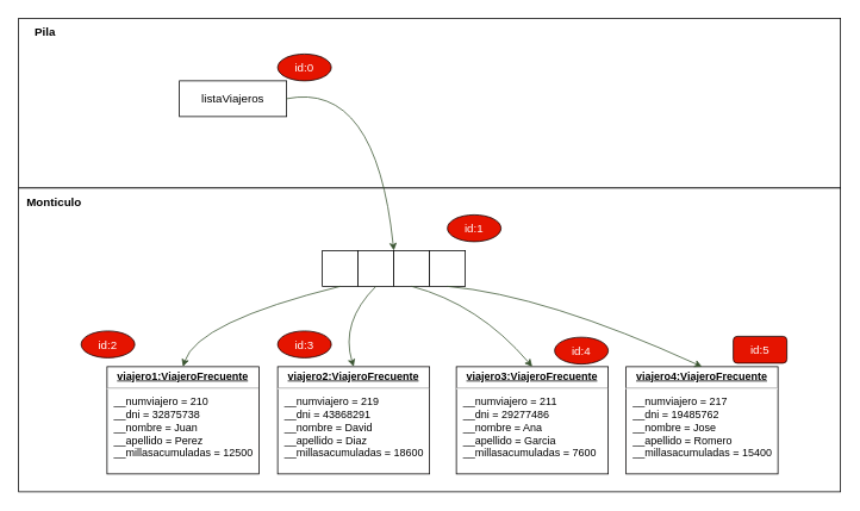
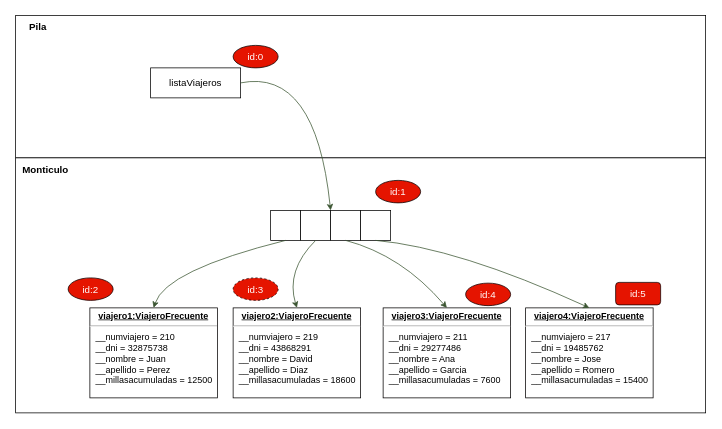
  <mxCell id="0" />
  <mxCell id="1" parent="0" />
  <mxCell id="2" value="" style="rounded=0;whiteSpace=wrap;html=1;" vertex="1" parent="1"><mxGeometry x="20" y="20" width="920" height="190" as="geometry" /></mxCell>
  <mxCell id="3" value="" style="rounded=0;whiteSpace=wrap;html=1;" vertex="1" parent="1"><mxGeometry x="20" y="210" width="920" height="340" as="geometry" /></mxCell>
  <mxCell id="4" value="&lt;b&gt;&lt;font style=&quot;font-size: 13px;&quot;&gt;Pila&lt;/font&gt;&lt;/b&gt;" style="text;html=1;strokeColor=none;fillColor=none;align=center;verticalAlign=middle;whiteSpace=wrap;rounded=0;" vertex="1" parent="1"><mxGeometry x="20" y="20" width="60" height="30" as="geometry" /></mxCell>
  <mxCell id="5" value="&lt;b&gt;Monticulo&lt;/b&gt;" style="text;html=1;strokeColor=none;fillColor=none;align=center;verticalAlign=middle;whiteSpace=wrap;rounded=0;fontSize=13;" vertex="1" parent="1"><mxGeometry x="30" y="210" width="60" height="30" as="geometry" /></mxCell>
  <mxCell id="6" value="listaViajeros" style="rounded=0;whiteSpace=wrap;html=1;fontSize=13;" vertex="1" parent="1"><mxGeometry x="200" y="90" width="120" height="40" as="geometry" /></mxCell>
  <mxCell id="7" value="" style="group" vertex="1" connectable="0" parent="1"><mxGeometry x="360" y="280" width="160" height="40" as="geometry" /></mxCell>
  <mxCell id="8" value="" style="rounded=0;whiteSpace=wrap;html=1;fontSize=13;" vertex="1" parent="7"><mxGeometry width="40" height="40" as="geometry" /></mxCell>
  <mxCell id="9" value="" style="rounded=0;whiteSpace=wrap;html=1;fontSize=13;" vertex="1" parent="7"><mxGeometry x="40" width="40" height="40" as="geometry" /></mxCell>
  <mxCell id="10" value="" style="rounded=0;whiteSpace=wrap;html=1;fontSize=13;" vertex="1" parent="7"><mxGeometry x="80" width="40" height="40" as="geometry" /></mxCell>
  <mxCell id="11" value="" style="rounded=0;whiteSpace=wrap;html=1;fontSize=13;" vertex="1" parent="7"><mxGeometry x="120" width="40" height="40" as="geometry" /></mxCell>
  <mxCell id="12" value="id:0" style="ellipse;whiteSpace=wrap;html=1;fontSize=13;fillColor=#e51400;fontColor=#ffffff;strokeColor=#000000;" vertex="1" parent="1"><mxGeometry x="310" y="60" width="60" height="30" as="geometry" /></mxCell>
  <mxCell id="13" style="edgeStyle=orthogonalEdgeStyle;rounded=0;orthogonalLoop=1;jettySize=auto;html=1;exitX=0.5;exitY=1;exitDx=0;exitDy=0;fontSize=13;" edge="1" parent="1" source="12" target="12"><mxGeometry relative="1" as="geometry" /></mxCell>
  <mxCell id="14" value="id:1" style="ellipse;whiteSpace=wrap;html=1;fontSize=13;fillColor=#e51400;fontColor=#ffffff;strokeColor=#030000;" vertex="1" parent="1"><mxGeometry x="500" y="240" width="60" height="30" as="geometry" /></mxCell>
- <mxCell id="15" value="id:3" style="ellipse;whiteSpace=wrap;html=1;fontSize=13;fillColor=#e51400;fontColor=#ffffff;strokeColor=#0F0000;" vertex="1" parent="1"><mxGeometry x="310" y="370" width="60" height="30" as="geometry" /></mxCell>
+ <mxCell id="15" value="id:3" style="ellipse;whiteSpace=wrap;html=1;fontSize=13;fillColor=#e51400;fontColor=#ffffff;strokeColor=#0F0000;dashed=1;" vertex="1" parent="1"><mxGeometry x="310" y="370" width="60" height="30" as="geometry" /></mxCell>
  <mxCell id="16" value="&lt;p style=&quot;margin:0px;margin-top:4px;text-align:center;text-decoration:underline;&quot;&gt;&lt;b&gt;viajero1:ViajeroFrecuente&lt;/b&gt;&lt;/p&gt;&lt;hr&gt;&lt;p style=&quot;margin:0px;margin-left:8px;&quot;&gt;__numviajero = 210&lt;/p&gt;&lt;p style=&quot;margin:0px;margin-left:8px;&quot;&gt;__dni = 32875738&lt;/p&gt;&lt;p style=&quot;margin:0px;margin-left:8px;&quot;&gt;__nombre = Juan&lt;/p&gt;&lt;p style=&quot;margin:0px;margin-left:8px;&quot;&gt;__apellido = Perez&lt;/p&gt;&lt;p style=&quot;margin:0px;margin-left:8px;&quot;&gt;__millasacumuladas = 12500&lt;/p&gt;" style="verticalAlign=top;align=left;overflow=fill;fontSize=12;fontFamily=Helvetica;html=1;strokeColor=#030000;" vertex="1" parent="1"><mxGeometry x="119" y="410" width="170" height="120" as="geometry" /></mxCell>
  <mxCell id="17" value="&lt;p style=&quot;margin:0px;margin-top:4px;text-align:center;text-decoration:underline;&quot;&gt;&lt;b&gt;viajero2:ViajeroFrecuente&lt;/b&gt;&lt;/p&gt;&lt;hr&gt;&lt;p style=&quot;margin:0px;margin-left:8px;&quot;&gt;__numviajero = 219&lt;/p&gt;&lt;p style=&quot;margin:0px;margin-left:8px;&quot;&gt;__dni = 43868291&lt;/p&gt;&lt;p style=&quot;margin:0px;margin-left:8px;&quot;&gt;__nombre = David&lt;/p&gt;&lt;p style=&quot;margin:0px;margin-left:8px;&quot;&gt;__apellido = Diaz&lt;/p&gt;&lt;p style=&quot;margin:0px;margin-left:8px;&quot;&gt;__millasacumuladas = 18600&lt;/p&gt;" style="verticalAlign=top;align=left;overflow=fill;fontSize=12;fontFamily=Helvetica;html=1;strokeColor=#030000;" vertex="1" parent="1"><mxGeometry x="310" y="410" width="170" height="120" as="geometry" /></mxCell>
  <mxCell id="18" value="&lt;p style=&quot;margin:0px;margin-top:4px;text-align:center;text-decoration:underline;&quot;&gt;&lt;b&gt;viajero4:ViajeroFrecuente&lt;/b&gt;&lt;/p&gt;&lt;hr&gt;&lt;p style=&quot;margin:0px;margin-left:8px;&quot;&gt;__numviajero = 217&lt;/p&gt;&lt;p style=&quot;margin:0px;margin-left:8px;&quot;&gt;__dni = 19485762&lt;/p&gt;&lt;p style=&quot;margin:0px;margin-left:8px;&quot;&gt;__nombre = Jose&lt;/p&gt;&lt;p style=&quot;margin:0px;margin-left:8px;&quot;&gt;__apellido = Romero&lt;/p&gt;&lt;p style=&quot;margin:0px;margin-left:8px;&quot;&gt;__millasacumuladas = 15400&lt;/p&gt;" style="verticalAlign=top;align=left;overflow=fill;fontSize=12;fontFamily=Helvetica;html=1;strokeColor=#030000;" vertex="1" parent="1"><mxGeometry x="700" y="410" width="170" height="120" as="geometry" /></mxCell>
  <mxCell id="19" value="&lt;p style=&quot;margin:0px;margin-top:4px;text-align:center;text-decoration:underline;&quot;&gt;&lt;b&gt;viajero3:ViajeroFrecuente&lt;/b&gt;&lt;/p&gt;&lt;hr&gt;&lt;p style=&quot;margin:0px;margin-left:8px;&quot;&gt;__numviajero = 211&lt;/p&gt;&lt;p style=&quot;margin:0px;margin-left:8px;&quot;&gt;__dni = 29277486&lt;/p&gt;&lt;p style=&quot;margin:0px;margin-left:8px;&quot;&gt;__nombre = Ana&lt;/p&gt;&lt;p style=&quot;margin:0px;margin-left:8px;&quot;&gt;__apellido = Garcia&lt;/p&gt;&lt;p style=&quot;margin:0px;margin-left:8px;&quot;&gt;__millasacumuladas = 7600&lt;/p&gt;" style="verticalAlign=top;align=left;overflow=fill;fontSize=12;fontFamily=Helvetica;html=1;strokeColor=#030000;" vertex="1" parent="1"><mxGeometry x="510" y="410" width="170" height="120" as="geometry" /></mxCell>
  <mxCell id="20" value="id:4" style="ellipse;whiteSpace=wrap;html=1;fontSize=13;fillColor=#e51400;fontColor=#ffffff;strokeColor=#0F0000;" vertex="1" parent="1"><mxGeometry x="620" y="377" width="60" height="30" as="geometry" /></mxCell>
  <mxCell id="21" value="id:5" style="whiteSpace=wrap;html=1;fontSize=13;fillColor=#e51400;fontColor=#ffffff;strokeColor=#0F0000;rounded=1;" vertex="1" parent="1"><mxGeometry x="820" y="376" width="60" height="30" as="geometry" /></mxCell>
  <mxCell id="22" value="id:2" style="ellipse;whiteSpace=wrap;html=1;fontSize=13;fillColor=#e51400;fontColor=#ffffff;strokeColor=#0F0000;" vertex="1" parent="1"><mxGeometry x="90" y="370" width="60" height="30" as="geometry" /></mxCell>
  <mxCell id="23" value="" style="curved=1;endArrow=classic;html=1;rounded=0;fontSize=13;exitX=1;exitY=0.5;exitDx=0;exitDy=0;entryX=0;entryY=0;entryDx=0;entryDy=0;fillColor=#6d8764;strokeColor=#3A5431;" edge="1" parent="1" source="6" target="10"><mxGeometry width="50" height="50" relative="1" as="geometry"><mxPoint x="420" y="100" as="sourcePoint" /><mxPoint x="610" y="230" as="targetPoint" /><Array as="points"><mxPoint x="420" y="90" /></Array></mxGeometry></mxCell>
  <mxCell id="24" value="" style="curved=1;endArrow=classic;html=1;rounded=0;fontSize=13;exitX=0.5;exitY=1;exitDx=0;exitDy=0;entryX=0.5;entryY=0;entryDx=0;entryDy=0;fillColor=#6d8764;strokeColor=#3A5431;" edge="1" parent="1" source="8" target="16"><mxGeometry width="50" height="50" relative="1" as="geometry"><mxPoint y="200" as="sourcePoint" x="160" /><mxPoint x="280" y="370" as="targetPoint" /><Array as="points"><mxPoint x="220" y="360" /></Array></mxGeometry></mxCell>
  <mxCell id="25" value="" style="curved=1;endArrow=classic;html=1;rounded=0;fontSize=13;exitX=0.5;exitY=1;exitDx=0;exitDy=0;entryX=0.5;entryY=0;entryDx=0;entryDy=0;fillColor=#6d8764;strokeColor=#3A5431;" edge="1" parent="1" source="10" target="19"><mxGeometry width="50" height="50" relative="1" as="geometry"><mxPoint x="435" y="360" as="sourcePoint" /><mxPoint x="555" y="530" as="targetPoint" /><Array as="points"><mxPoint x="535" y="340" /></Array></mxGeometry></mxCell>
  <mxCell id="26" value="" style="curved=1;endArrow=classic;html=1;rounded=0;fontSize=13;exitX=0.5;exitY=1;exitDx=0;exitDy=0;entryX=0.5;entryY=0;entryDx=0;entryDy=0;fillColor=#6d8764;strokeColor=#3A5431;" edge="1" parent="1" source="11" target="18"><mxGeometry width="50" height="50" relative="1" as="geometry"><mxPoint x="510" y="350" as="sourcePoint" /><mxPoint x="630" y="520" as="targetPoint" /><Array as="points"><mxPoint x="610" y="330" /></Array></mxGeometry></mxCell>
  <mxCell id="27" value="" style="curved=1;endArrow=classic;html=1;rounded=0;fontSize=13;exitX=0.5;exitY=1;exitDx=0;exitDy=0;entryX=0.5;entryY=0;entryDx=0;entryDy=0;fillColor=#6d8764;strokeColor=#3A5431;" edge="1" parent="1" source="9" target="17"><mxGeometry width="50" height="50" relative="1" as="geometry"><mxPoint x="430" y="390" as="sourcePoint" /><mxPoint x="254" y="480" as="targetPoint" /><Array as="points"><mxPoint x="380" y="360" /></Array></mxGeometry></mxCell>
